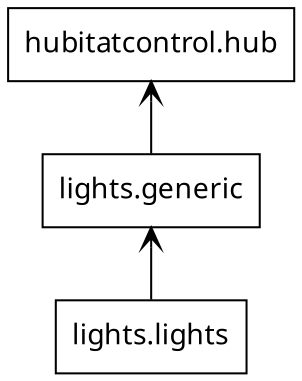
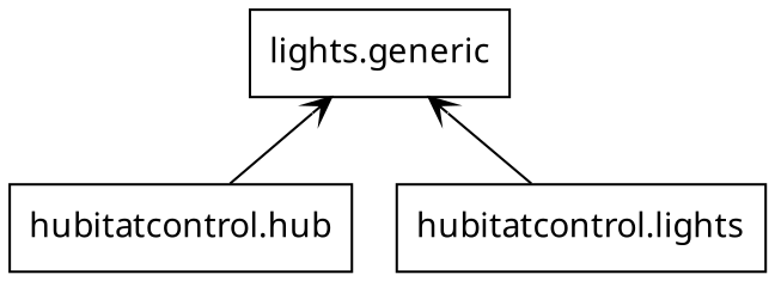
  digraph {
    fontname="Noto Sans"
    rankdir=BT
    node [color=black fontname="Noto Sans" shape=box style=solid]
    edge [arrowhead=open arrowtail=none fontname="Noto Sans"]
    n1 [label="lights.generic"]
    n2 [label="hubitatcontrol.hub"]
-   n3 [label="lights.lights"]
-   n1 -> n2
+   n3 [label="hubitatcontrol.lights"]
+   n2 -> n1
    n3 -> n1
  }
